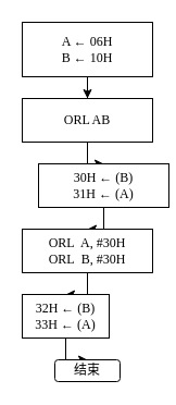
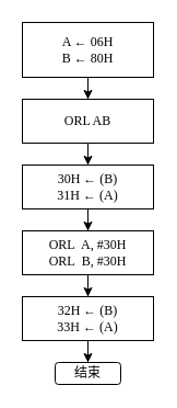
  <mxCell id="0" />
  <mxCell id="1" parent="0" />
  <mxCell id="2" value="" style="edgeStyle=orthogonalEdgeStyle;rounded=0;orthogonalLoop=1;jettySize=auto;html=1;" edge="1" parent="1" source="3" target="5"><mxGeometry relative="1" as="geometry" /></mxCell>
- <mxCell id="3" value="A ←&amp;nbsp;06H&lt;br&gt;B ← 10H" style="rounded=0;whiteSpace=wrap;fontFamily=思源黑体 Heavy;html=1;" parent="1" vertex="1"><mxGeometry x="20" y="20" width="120" height="50" as="geometry" /></mxCell>
+ <mxCell id="3" value="A ←&amp;nbsp;06H&lt;br&gt;B ← 80H" style="rounded=0;whiteSpace=wrap;fontFamily=思源黑体 Heavy;html=1;" parent="1" vertex="1"><mxGeometry x="20" y="20" width="120" height="50" as="geometry" /></mxCell>
  <mxCell id="4" value="" style="edgeStyle=orthogonalEdgeStyle;rounded=0;orthogonalLoop=1;jettySize=auto;html=1;" edge="1" parent="1" source="5" target="7"><mxGeometry relative="1" as="geometry" /></mxCell>
  <mxCell id="5" value="ORL AB" style="whiteSpace=wrap;fontFamily=思源黑体 Heavy;rounded=0;html=1;" vertex="1" parent="1"><mxGeometry x="20" y="90" width="120" height="40" as="geometry" /></mxCell>
  <mxCell id="6" value="" style="edgeStyle=orthogonalEdgeStyle;rounded=0;orthogonalLoop=1;jettySize=auto;html=1;" edge="1" parent="1" source="7" target="9"><mxGeometry relative="1" as="geometry" /></mxCell>
- <mxCell id="7" value="30H&amp;nbsp;← (B)&lt;br&gt;31H&amp;nbsp;← (A)" style="whiteSpace=wrap;fontFamily=思源黑体 Heavy;rounded=0;html=1;" vertex="1" parent="1"><mxGeometry x="35" y="150" width="120" height="40" as="geometry" /></mxCell>
+ <mxCell id="7" value="30H&amp;nbsp;← (B)&lt;br&gt;31H&amp;nbsp;← (A)" style="whiteSpace=wrap;fontFamily=思源黑体 Heavy;rounded=0;html=1;" vertex="1" parent="1"><mxGeometry x="20" y="150" width="120" height="40" as="geometry" /></mxCell>
  <mxCell id="8" value="" style="edgeStyle=orthogonalEdgeStyle;rounded=0;orthogonalLoop=1;jettySize=auto;html=1;" edge="1" parent="1" source="9" target="11"><mxGeometry relative="1" as="geometry" /></mxCell>
  <mxCell id="9" value="ORL&amp;nbsp; A, #30H&lt;br&gt;  ORL&amp;nbsp; B, #30H" style="whiteSpace=wrap;fontFamily=思源黑体 Heavy;rounded=0;html=1;" vertex="1" parent="1"><mxGeometry x="20" y="210" width="120" height="40" as="geometry" /></mxCell>
  <mxCell id="10" value="" style="edgeStyle=orthogonalEdgeStyle;rounded=0;orthogonalLoop=1;jettySize=auto;html=1;" edge="1" parent="1" source="11" target="12"><mxGeometry relative="1" as="geometry" /></mxCell>
- <mxCell id="11" value="32H&amp;nbsp;← (B)&lt;br&gt;33H&amp;nbsp;← (A)" style="whiteSpace=wrap;fontFamily=思源黑体 Heavy;rounded=0;html=1;" vertex="1" parent="1"><mxGeometry x="20" y="270" width="80" height="40" as="geometry" /></mxCell>
+ <mxCell id="11" value="32H&amp;nbsp;← (B)&lt;br&gt;33H&amp;nbsp;← (A)" style="whiteSpace=wrap;fontFamily=思源黑体 Heavy;rounded=0;html=1;" vertex="1" parent="1"><mxGeometry x="20" y="270" width="120" height="40" as="geometry" /></mxCell>
  <mxCell id="12" value="结束" style="rounded=1;whiteSpace=wrap;fontSize=12;glass=0;strokeWidth=1;shadow=0;fontFamily=思源黑体 Heavy;html=1;" vertex="1" parent="1"><mxGeometry x="50" y="330" width="60" height="20" as="geometry" /></mxCell>
